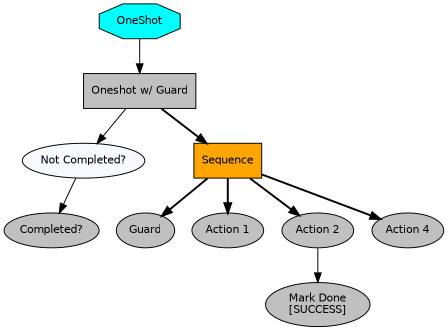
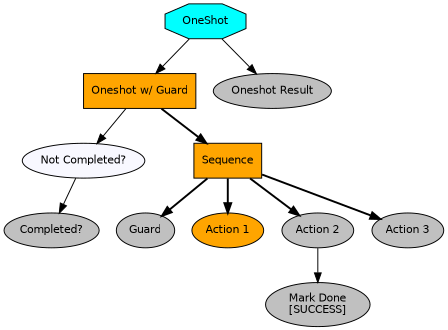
  digraph {
    fontname="DejaVu Sans"
    node [fillcolor=gray fontcolor=black fontname="DejaVu Sans" fontsize=11 shape=ellipse style=filled]
    edge [fontname="DejaVu Sans" style=solid]
    OneShot [fillcolor=cyan shape=octagon]
-   "Oneshot w/ Guard" [shape=box]
+   "Oneshot w/ Guard" [fillcolor=orange shape=box]
+   "Oneshot Result"
    "Not Completed?" [fillcolor=ghostwhite]
    Sequence [fillcolor=orange shape=box]
    "Completed?"
    Guard
-   "Action 1"
+   "Action 1" [fillcolor=orange]
    "Action 2"
-   "Action 3" [label="Action 4"]
+   "Action 3"
    "Mark Done\n[SUCCESS]"
    OneShot -> "Oneshot w/ Guard"
+   OneShot -> "Oneshot Result"
    "Oneshot w/ Guard" -> "Not Completed?"
    "Oneshot w/ Guard" -> Sequence [style=bold]
    "Not Completed?" -> "Completed?"
    Sequence -> Guard [style=bold]
    Sequence -> "Action 1" [style=bold]
    Sequence -> "Action 2" [style=bold]
    Sequence -> "Action 3" [style=bold]
    "Action 2" -> "Mark Done\n[SUCCESS]"
  }
